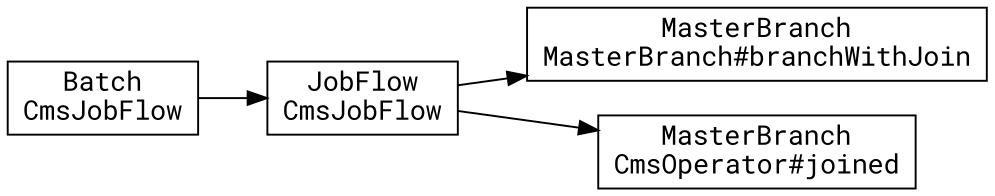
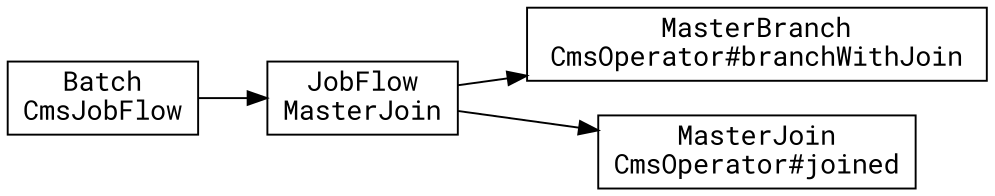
  digraph {
    fontname="Roboto Mono"
    rankdir=LR
    node [fontname="Roboto Mono" shape=box]
    edge [fontname="Roboto Mono"]
    n1 [label="Batch\nCmsJobFlow"]
-   n2 [label="JobFlow\nCmsJobFlow"]
-   n3 [label="MasterBranch\nMasterBranch#branchWithJoin"]
-   n4 [label="MasterBranch\nCmsOperator#joined"]
+   n2 [label="JobFlow\nMasterJoin"]
+   n3 [label="MasterBranch\nCmsOperator#branchWithJoin"]
+   n4 [label="MasterJoin\nCmsOperator#joined"]
    n1 -> n2
    n2 -> n3
    n2 -> n4
  }
